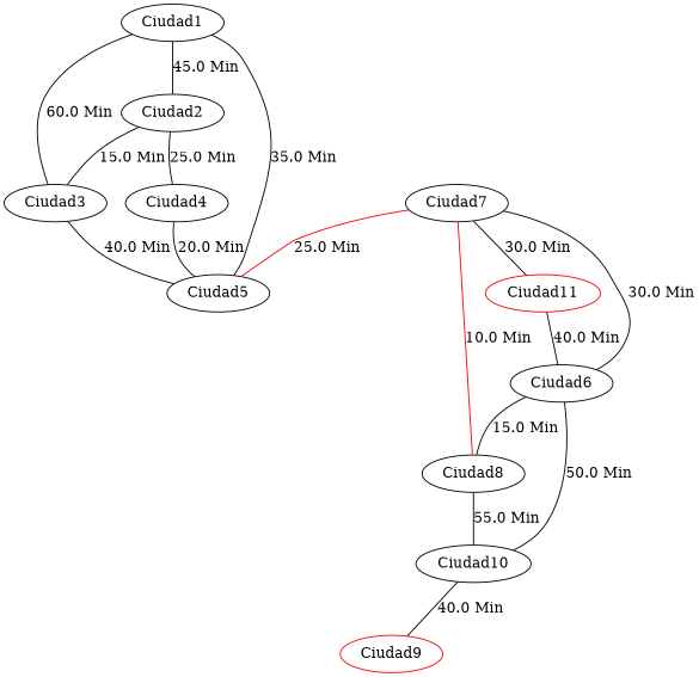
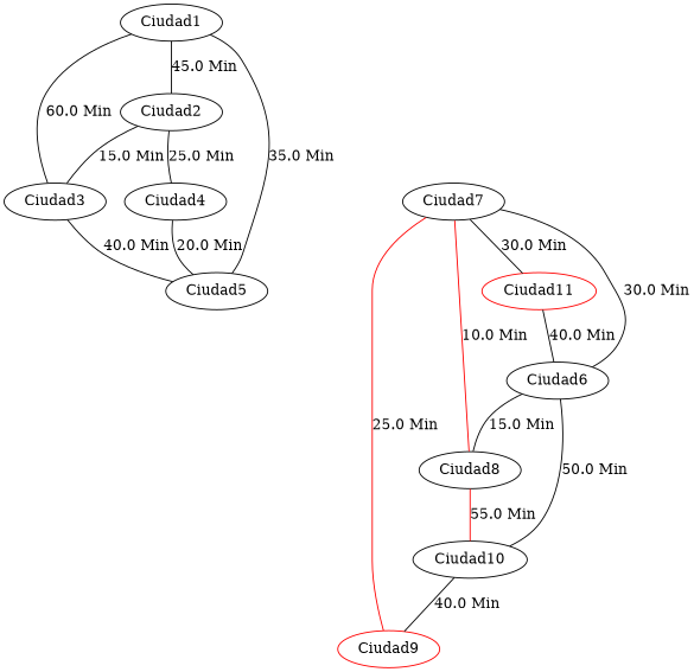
  strict graph {
    n1 [label=Ciudad1]
    n2 [label=Ciudad2]
    n3 [label=Ciudad3]
    n4 [label=Ciudad4]
    n5 [label=Ciudad5]
    n6 [label=Ciudad6]
    n7 [label=Ciudad7]
    n8 [color=black label=Ciudad8]
    n9 [label=Ciudad10]
    n10 [color=red label=Ciudad9]
    n11 [color=red label=Ciudad11]
    n1 -- n2 [label="45.0 Min"]
    n1 -- n3 [label="60.0 Min"]
    n2 -- n3 [label="15.0 Min"]
    n2 -- n4 [label="25.0 Min"]
    n3 -- n5 [label="40.0 Min"]
    n4 -- n5 [label="20.0 Min"]
    n5 -- n1 [label="35.0 Min"]
    n6 -- n7 [label="30.0 Min"]
    n6 -- n8 [label="15.0 Min"]
    n6 -- n9 [label="50.0 Min"]
    n7 -- n8 [color=red label="10.0 Min"]
-   n7 -- n5 [color=red label="25.0 Min"]
+   n7 -- n10 [color=red label="25.0 Min"]
    n7 -- n11 [label="30.0 Min"]
-   n8 -- n9 [label="55.0 Min"]
+   n8 -- n9 [label="55.0 Min" color=red]
    n9 -- n10 [label="40.0 Min"]
    n11 -- n6 [label="40.0 Min"]
  }
